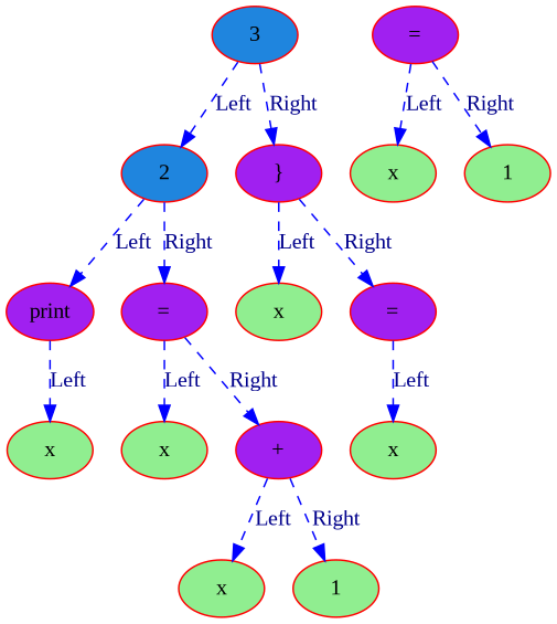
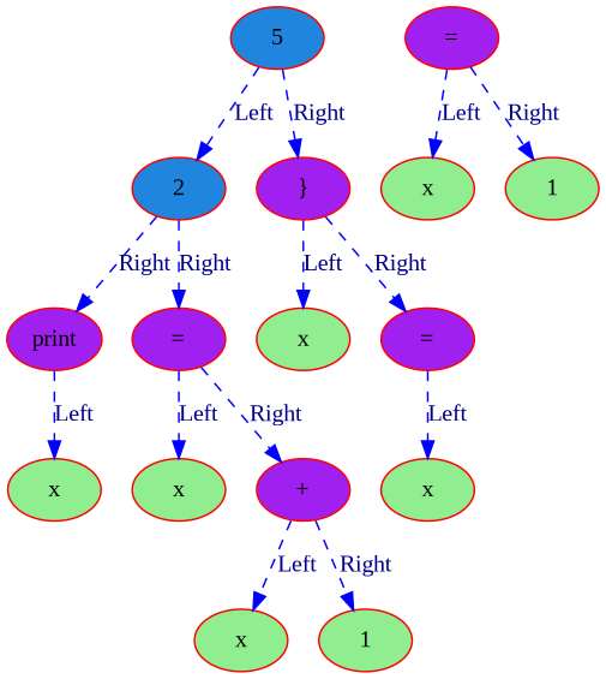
  digraph {
    fontname="Liberation Serif"
    node [color=Red fillcolor=lightgreen fontname="Liberation Serif" shape=ellipse style=filled]
    edge [color=Blue fontcolor=darkblue fontname="Liberation Serif" style=dashed]
    n1 [label=x]
    n2 [fillcolor=purple label=print]
    n3 [fillcolor="#1F85DE" label=2]
    n4 [fillcolor=purple label="="]
    n5 [label=x]
    n6 [fillcolor=purple label="+"]
    n7 [label=x]
    n8 [label=1]
-   n9 [fillcolor="#1F85DE" label=3]
+   n9 [fillcolor="#1F85DE" label=5]
    n10 [fillcolor=purple label="}"]
    n11 [label=x]
    n12 [fillcolor=purple label="="]
    n13 [label=x]
    n14 [fillcolor=purple label="="]
    n15 [label=x]
    n16 [label=1]
    n2 -> n1 [label=Left]
-   n3 -> n2 [label=Left]
+   n3 -> n2 [label=Right]
    n3 -> n4 [label=Right]
    n4 -> n5 [label=Left]
    n4 -> n6 [label=Right]
    n6 -> n7 [label=Left]
    n6 -> n8 [label=Right]
    n9 -> n3 [label=Left]
    n9 -> n10 [label=Right]
    n10 -> n11 [label=Left]
    n10 -> n12 [label=Right]
    n12 -> n13 [label=Left]
    n14 -> n15 [label=Left]
    n14 -> n16 [label=Right]
  }
